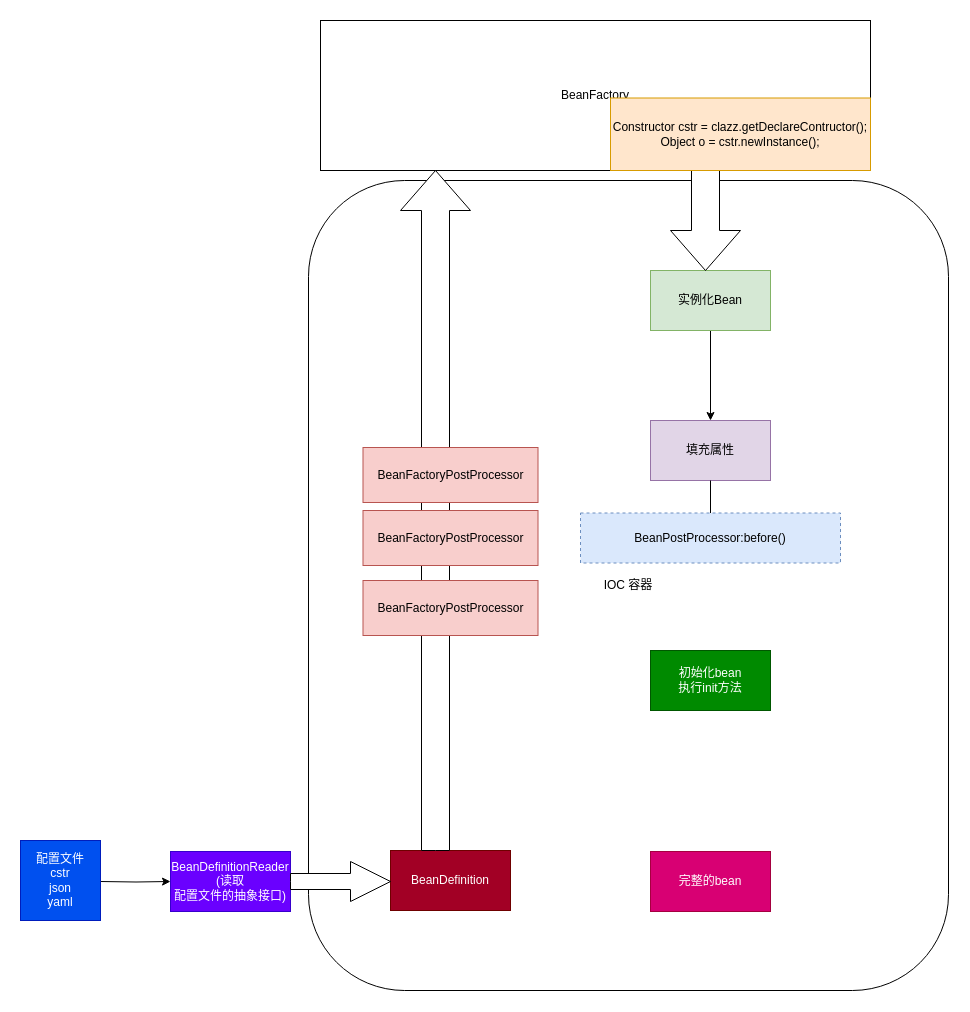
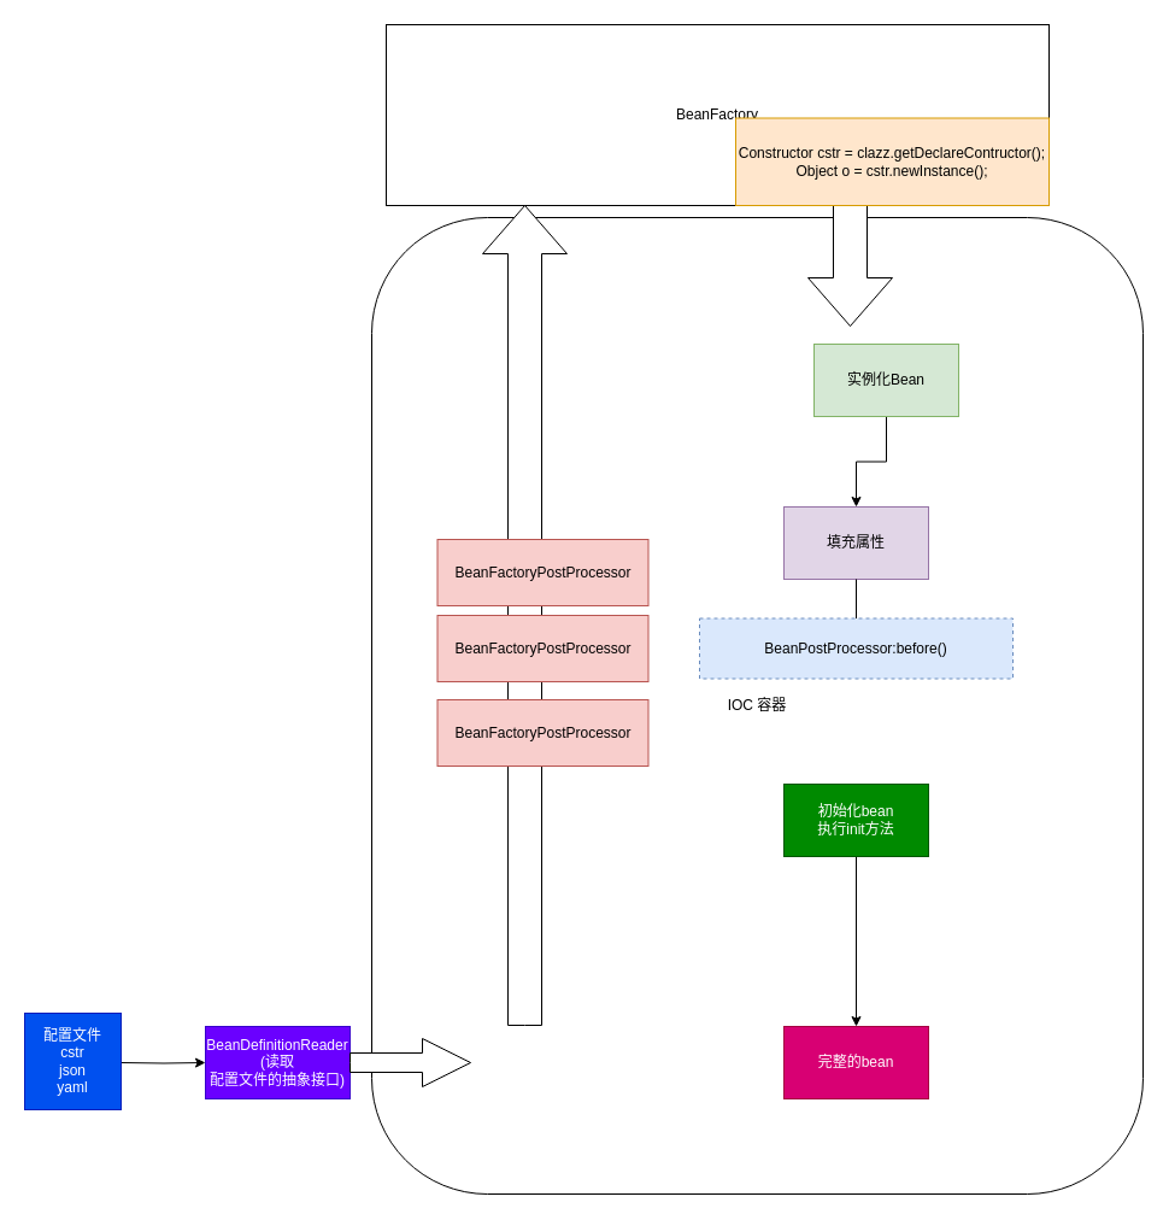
  <mxCell id="0" />
  <mxCell id="1" parent="0" />
  <mxCell id="2" style="edgeStyle=orthogonalEdgeStyle;rounded=0;orthogonalLoop=1;jettySize=auto;html=1;entryX=0;entryY=0.5;entryDx=0;entryDy=0;" edge="1" parent="1" target="5"><mxGeometry relative="1" as="geometry"><mxPoint x="100" y="881" as="sourcePoint" /></mxGeometry></mxCell>
  <mxCell id="3" value="配置文件&lt;br&gt;cstr&lt;br&gt;json&lt;br&gt;yaml" style="whiteSpace=wrap;html=1;aspect=fixed;fillColor=#0050ef;fontColor=#ffffff;strokeColor=#001DBC;" vertex="1" parent="1"><mxGeometry x="20" y="840" width="80" height="80" as="geometry" /></mxCell>
  <mxCell id="4" value="IOC 容器" style="rounded=1;whiteSpace=wrap;html=1;" vertex="1" parent="1"><mxGeometry x="308" y="180" width="640" height="810" as="geometry" /></mxCell>
  <mxCell id="5" value="BeanDefinitionReader&lt;br&gt;(读取&lt;br&gt;配置文件的抽象接口)" style="rounded=0;whiteSpace=wrap;html=1;fillColor=#6a00ff;fontColor=#ffffff;strokeColor=#3700CC;" vertex="1" parent="1"><mxGeometry x="170" y="851" width="120" height="60" as="geometry" /></mxCell>
- <mxCell id="6" value="BeanDefinition" style="rounded=0;whiteSpace=wrap;html=1;fillColor=#a20025;fontColor=#ffffff;strokeColor=#6F0000;" vertex="1" parent="1"><mxGeometry x="390" y="850" width="120" height="60" as="geometry" /></mxCell>
  <mxCell id="7" value="BeanFactory" style="rounded=0;whiteSpace=wrap;html=1;align=center;labelPosition=center;verticalLabelPosition=middle;verticalAlign=middle;" vertex="1" parent="1"><mxGeometry x="320" y="20" width="550" height="150" as="geometry" /></mxCell>
  <mxCell id="8" value="" style="edgeStyle=orthogonalEdgeStyle;rounded=0;orthogonalLoop=1;jettySize=auto;html=1;" edge="1" parent="1" source="9" target="12"><mxGeometry relative="1" as="geometry" /></mxCell>
- <mxCell id="9" value="实例化Bean" style="rounded=0;whiteSpace=wrap;html=1;fillColor=#d5e8d4;strokeColor=#82b366;" vertex="1" parent="1"><mxGeometry x="650" y="270" width="120" height="60" as="geometry" /></mxCell>
+ <mxCell id="9" value="实例化Bean" style="rounded=0;whiteSpace=wrap;html=1;fillColor=#d5e8d4;strokeColor=#82b366;" vertex="1" parent="1"><mxGeometry x="675" y="285" width="120" height="60" as="geometry" /></mxCell>
  <mxCell id="10" value="" style="html=1;shadow=0;dashed=0;align=center;verticalAlign=middle;shape=mxgraph.arrows2.arrow;dy=0.6;dx=40;direction=south;notch=0;" vertex="1" parent="1"><mxGeometry x="670" y="170" width="70" height="100" as="geometry" /></mxCell>
  <mxCell id="11" value="" style="html=1;shadow=0;dashed=0;align=center;verticalAlign=middle;shape=mxgraph.arrows2.arrow;dy=0.6;dx=40;notch=0;" vertex="1" parent="1"><mxGeometry x="290" y="861" width="100" height="40" as="geometry" /></mxCell>
  <mxCell id="12" value="填充属性" style="rounded=0;whiteSpace=wrap;html=1;fillColor=#e1d5e7;strokeColor=#9673a6;" vertex="1" parent="1"><mxGeometry x="650" y="420" width="120" height="60" as="geometry" /></mxCell>
+ <mxCell id="13" value="" style="edgeStyle=orthogonalEdgeStyle;rounded=0;orthogonalLoop=1;jettySize=auto;html=1;" edge="1" parent="1" source="14" target="16"><mxGeometry relative="1" as="geometry" /></mxCell>
  <mxCell id="14" value="初始化bean&lt;br&gt;执行init方法" style="rounded=0;whiteSpace=wrap;html=1;fillColor=#008a00;fontColor=#ffffff;strokeColor=#005700;" vertex="1" parent="1"><mxGeometry x="650" y="650" width="120" height="60" as="geometry" /></mxCell>
  <mxCell id="15" value="" style="html=1;shadow=0;dashed=0;align=center;verticalAlign=middle;shape=mxgraph.arrows2.arrow;dy=0.6;dx=40;direction=north;notch=0;" vertex="1" parent="1"><mxGeometry x="400" y="170" width="70" height="680" as="geometry" /></mxCell>
  <mxCell id="16" value="完整的bean" style="rounded=0;whiteSpace=wrap;html=1;fillColor=#d80073;fontColor=#ffffff;strokeColor=#A50040;" vertex="1" parent="1"><mxGeometry x="650" y="851" width="120" height="60" as="geometry" /></mxCell>
  <mxCell id="17" value="Constructor cstr = clazz.getDeclareContructor();&lt;br&gt;Object o = cstr.newInstance();" style="text;html=1;strokeColor=#d79b00;fillColor=#ffe6cc;align=center;verticalAlign=middle;whiteSpace=wrap;rounded=0;" vertex="1" parent="1"><mxGeometry x="610" y="97.5" width="260" height="72.5" as="geometry" /></mxCell>
  <mxCell id="18" value="BeanFactoryPostProcessor" style="rounded=0;whiteSpace=wrap;html=1;align=center;fillColor=#f8cecc;strokeColor=#b85450;" vertex="1" parent="1"><mxGeometry x="362.5" y="447" width="175" height="55" as="geometry" /></mxCell>
  <mxCell id="19" value="BeanFactoryPostProcessor" style="rounded=0;whiteSpace=wrap;html=1;align=center;fillColor=#f8cecc;strokeColor=#b85450;" vertex="1" parent="1"><mxGeometry x="362.5" y="510" width="175" height="55" as="geometry" /></mxCell>
  <mxCell id="20" value="BeanFactoryPostProcessor" style="rounded=0;whiteSpace=wrap;html=1;align=center;fillColor=#f8cecc;strokeColor=#b85450;" vertex="1" parent="1"><mxGeometry x="362.5" y="580" width="175" height="55" as="geometry" /></mxCell>
  <mxCell id="21" value="BeanPostProcessor:before()" style="rounded=0;whiteSpace=wrap;html=1;align=center;fillColor=#dae8fc;strokeColor=#6c8ebf;dashed=1;" vertex="1" parent="1"><mxGeometry x="580" y="512.5" width="260" height="50" as="geometry" /></mxCell>
  <mxCell id="22" value="" style="edgeStyle=orthogonalEdgeStyle;rounded=0;orthogonalLoop=1;jettySize=auto;html=1;endArrow=none;" edge="1" parent="1" source="12" target="21"><mxGeometry relative="1" as="geometry"><mxPoint x="705" y="490" as="sourcePoint" /><mxPoint x="705" y="635" as="targetPoint" /></mxGeometry></mxCell>
